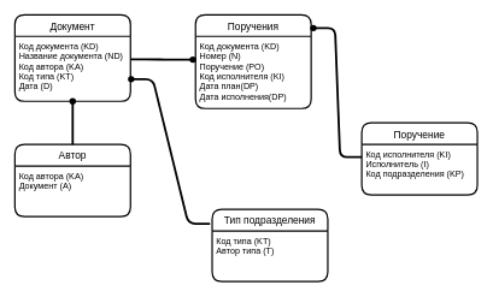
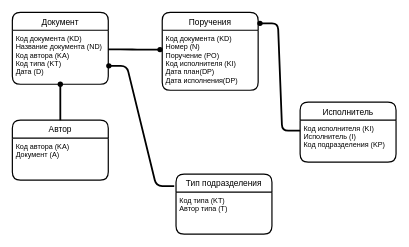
  <mxCell id="0" />
  <mxCell id="1" parent="0" />
  <mxCell id="2" value="Документ" style="swimlane;childLayout=stackLayout;horizontal=1;startSize=30;horizontalStack=0;fillColor=#FFFFFF;fontColor=#000000;rounded=1;fontSize=14;fontStyle=0;strokeWidth=2;resizeParent=0;resizeLast=1;shadow=0;dashed=0;align=center;" vertex="1" parent="1"><mxGeometry x="20" y="20" width="160" height="120" as="geometry"><mxRectangle x="60" y="100" width="70" height="30" as="alternateBounds" /></mxGeometry></mxCell>
  <mxCell id="3" value="Код документа (KD)&#10;Название документа (ND)&#10;Код автора (KA)&#10;Код типа (KT)&#10;Дата (D)" style="align=left;strokeColor=none;fillColor=none;spacingLeft=4;fontSize=12;verticalAlign=top;resizable=0;rotatable=0;part=1;" vertex="1" parent="2"><mxGeometry y="30" width="160" height="90" as="geometry" /></mxCell>
  <mxCell id="4" value="Поручения" style="swimlane;childLayout=stackLayout;horizontal=1;startSize=30;horizontalStack=0;fillColor=#FFFFFF;fontColor=#000000;rounded=1;fontSize=14;fontStyle=0;strokeWidth=2;resizeParent=0;resizeLast=1;shadow=0;dashed=0;align=center;" vertex="1" parent="1"><mxGeometry x="270" y="20" width="160" height="130" as="geometry"><mxRectangle x="60" y="100" width="70" height="30" as="alternateBounds" /></mxGeometry></mxCell>
  <mxCell id="5" value="" style="edgeStyle=entityRelationEdgeStyle;fontSize=12;html=1;endArrow=oval;endFill=1;entryX=-0.023;entryY=0.322;entryDx=0;entryDy=0;entryPerimeter=0;strokeWidth=3;" edge="1" parent="4" target="6"><mxGeometry width="100" height="100" relative="1" as="geometry"><mxPoint x="-90" y="62" as="sourcePoint" /><mxPoint x="30" y="59" as="targetPoint" /></mxGeometry></mxCell>
  <mxCell id="6" value="Код документа (KD)&#10;Номер (N)&#10;Поручение (PO)&#10;Код исполнителя (KI)&#10;Дата план(DP)&#10;Дата исполнения(DP)" style="align=left;strokeColor=none;fillColor=none;spacingLeft=4;fontSize=12;verticalAlign=top;resizable=0;rotatable=0;part=1;" vertex="1" parent="4"><mxGeometry y="30" width="160" height="100" as="geometry" /></mxCell>
  <mxCell id="7" value="Автор" style="swimlane;childLayout=stackLayout;horizontal=1;startSize=30;horizontalStack=0;fillColor=#FFFFFF;fontColor=#000000;rounded=1;fontSize=14;fontStyle=0;strokeWidth=2;resizeParent=0;resizeLast=1;shadow=0;dashed=0;align=center;" vertex="1" parent="1"><mxGeometry x="20" y="200" width="160" height="100" as="geometry"><mxRectangle x="60" y="100" width="70" height="30" as="alternateBounds" /></mxGeometry></mxCell>
  <mxCell id="8" value="Код автора (KA)&#10;Документ (A)&#10;" style="align=left;strokeColor=none;fillColor=none;spacingLeft=4;fontSize=12;verticalAlign=top;resizable=0;rotatable=0;part=1;" vertex="1" parent="7"><mxGeometry y="30" width="160" height="70" as="geometry" /></mxCell>
  <mxCell id="9" value="" style="endArrow=oval;html=1;rounded=0;strokeWidth=3;fontColor=#000000;endFill=1;entryX=0.5;entryY=1;entryDx=0;entryDy=0;exitX=0.5;exitY=0;exitDx=0;exitDy=0;" edge="1" parent="1" source="7" target="3"><mxGeometry relative="1" as="geometry"><mxPoint x="99.5" y="220" as="sourcePoint" /><mxPoint x="99.5" y="150" as="targetPoint" /></mxGeometry></mxCell>
- <mxCell id="10" value="Поручение" style="swimlane;childLayout=stackLayout;horizontal=1;startSize=30;horizontalStack=0;fillColor=#FFFFFF;fontColor=#000000;rounded=1;fontSize=14;fontStyle=0;strokeWidth=2;resizeParent=0;resizeLast=1;shadow=0;dashed=0;align=center;" vertex="1" parent="1"><mxGeometry x="500" y="170" width="160" height="100" as="geometry"><mxRectangle x="60" y="100" width="70" height="30" as="alternateBounds" /></mxGeometry></mxCell>
+ <mxCell id="10" value="Исполнитель" style="swimlane;childLayout=stackLayout;horizontal=1;startSize=30;horizontalStack=0;fillColor=#FFFFFF;fontColor=#000000;rounded=1;fontSize=14;fontStyle=0;strokeWidth=2;resizeParent=0;resizeLast=1;shadow=0;dashed=0;align=center;" vertex="1" parent="1"><mxGeometry x="500" y="170" width="160" height="100" as="geometry"><mxRectangle x="60" y="100" width="70" height="30" as="alternateBounds" /></mxGeometry></mxCell>
  <mxCell id="11" value="Код исполнителя (KI)&#10;Исполнитель (I)&#10;Код подразделения (KP)&#10;" style="align=left;strokeColor=none;fillColor=none;spacingLeft=4;fontSize=12;verticalAlign=top;resizable=0;rotatable=0;part=1;" vertex="1" parent="10"><mxGeometry y="30" width="160" height="70" as="geometry" /></mxCell>
  <mxCell id="12" value="" style="edgeStyle=entityRelationEdgeStyle;fontSize=12;html=1;endArrow=none;startArrow=oval;strokeWidth=3;endFill=0;startFill=1;exitX=1.006;exitY=0.659;exitDx=0;exitDy=0;exitPerimeter=0;" edge="1" parent="1" source="3"><mxGeometry width="100" height="100" relative="1" as="geometry"><mxPoint x="190" y="110" as="sourcePoint" /><mxPoint x="290" y="310" as="targetPoint" /></mxGeometry></mxCell>
  <mxCell id="13" value="Тип подразделения" style="swimlane;childLayout=stackLayout;horizontal=1;startSize=30;horizontalStack=0;fillColor=#FFFFFF;fontColor=#000000;rounded=1;fontSize=14;fontStyle=0;strokeWidth=2;resizeParent=0;resizeLast=1;shadow=0;dashed=0;align=center;" vertex="1" parent="1"><mxGeometry x="293" y="290" width="160" height="100" as="geometry"><mxRectangle x="60" y="100" width="70" height="30" as="alternateBounds" /></mxGeometry></mxCell>
  <mxCell id="14" value="Код типа (KT)&#10;Автор типа (T)&#10;" style="align=left;strokeColor=none;fillColor=none;spacingLeft=4;fontSize=12;verticalAlign=top;resizable=0;rotatable=0;part=1;" vertex="1" parent="13"><mxGeometry y="30" width="160" height="70" as="geometry" /></mxCell>
  <mxCell id="15" value="" style="edgeStyle=entityRelationEdgeStyle;fontSize=12;html=1;endArrow=none;startArrow=oval;strokeWidth=3;endFill=0;entryX=0;entryY=0.25;entryDx=0;entryDy=0;exitX=1.019;exitY=0.142;exitDx=0;exitDy=0;exitPerimeter=0;startFill=1;" edge="1" parent="1" source="4" target="11"><mxGeometry width="100" height="100" relative="1" as="geometry"><mxPoint x="430" y="55" as="sourcePoint" /><mxPoint x="540" y="285" as="targetPoint" /></mxGeometry></mxCell>
